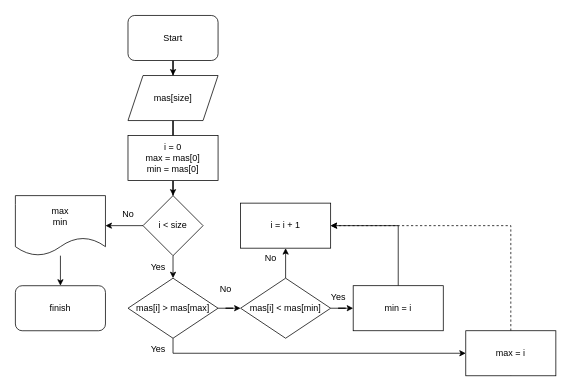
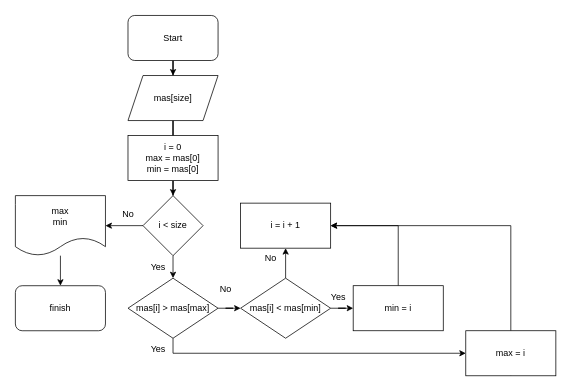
  <mxCell id="0" />
  <mxCell id="1" parent="0" />
  <mxCell id="2" value="" style="edgeStyle=orthogonalEdgeStyle;rounded=0;orthogonalLoop=1;jettySize=auto;html=1;" edge="1" parent="1" source="3" target="5"><mxGeometry relative="1" as="geometry" /></mxCell>
  <mxCell id="3" value="Start" style="rounded=1;whiteSpace=wrap;html=1;" vertex="1" parent="1"><mxGeometry x="170" y="20" width="120" height="60" as="geometry" /></mxCell>
  <mxCell id="4" value="" style="edgeStyle=orthogonalEdgeStyle;rounded=0;orthogonalLoop=1;jettySize=auto;html=1;endArrow=none;" edge="1" parent="1" source="5" target="10"><mxGeometry relative="1" as="geometry" /></mxCell>
  <mxCell id="5" value="mas[size]" style="shape=parallelogram;perimeter=parallelogramPerimeter;whiteSpace=wrap;html=1;fixedSize=1;" vertex="1" parent="1"><mxGeometry x="170" y="100" width="120" height="60" as="geometry" /></mxCell>
  <mxCell id="6" value="" style="edgeStyle=orthogonalEdgeStyle;rounded=0;orthogonalLoop=1;jettySize=auto;html=1;" edge="1" parent="1" source="8" target="17"><mxGeometry relative="1" as="geometry" /></mxCell>
  <mxCell id="7" style="edgeStyle=orthogonalEdgeStyle;rounded=0;orthogonalLoop=1;jettySize=auto;html=1;exitX=0.5;exitY=1;exitDx=0;exitDy=0;entryX=0;entryY=0.5;entryDx=0;entryDy=0;" edge="1" parent="1" source="8" target="13"><mxGeometry relative="1" as="geometry" /></mxCell>
  <mxCell id="8" value="mas[i] &amp;gt; mas[max]" style="rhombus;whiteSpace=wrap;html=1;" vertex="1" parent="1"><mxGeometry x="170" y="370" width="120" height="80" as="geometry" /></mxCell>
  <mxCell id="9" value="" style="edgeStyle=orthogonalEdgeStyle;rounded=0;orthogonalLoop=1;jettySize=auto;html=1;" edge="1" parent="1" source="10" target="26"><mxGeometry relative="1" as="geometry" /></mxCell>
  <mxCell id="10" value="i = 0&lt;br&gt;max = mas[0]&lt;br&gt;min = mas[0]" style="rounded=0;whiteSpace=wrap;html=1;" vertex="1" parent="1"><mxGeometry x="170" y="180" width="120" height="60" as="geometry" /></mxCell>
- <mxCell id="11" style="edgeStyle=orthogonalEdgeStyle;rounded=0;orthogonalLoop=1;jettySize=auto;html=1;exitX=0.5;exitY=0;exitDx=0;exitDy=0;entryX=1;entryY=0.5;entryDx=0;entryDy=0;dashed=1;" edge="1" parent="1" source="13" target="21"><mxGeometry relative="1" as="geometry" /></mxCell>
+ <mxCell id="11" style="edgeStyle=orthogonalEdgeStyle;rounded=0;orthogonalLoop=1;jettySize=auto;html=1;exitX=0.5;exitY=0;exitDx=0;exitDy=0;entryX=1;entryY=0.5;entryDx=0;entryDy=0;" edge="1" parent="1" source="13" target="21"><mxGeometry relative="1" as="geometry" /></mxCell>
  <mxCell id="12" style="edgeStyle=orthogonalEdgeStyle;rounded=0;orthogonalLoop=1;jettySize=auto;html=1;exitX=0.5;exitY=1;exitDx=0;exitDy=0;" edge="1" parent="1" source="13"><mxGeometry relative="1" as="geometry"><mxPoint x="680" y="490" as="targetPoint" /></mxGeometry></mxCell>
  <mxCell id="13" value="max = i" style="whiteSpace=wrap;html=1;" vertex="1" parent="1"><mxGeometry x="620" y="440" width="120" height="60" as="geometry" /></mxCell>
  <mxCell id="14" value="Yes" style="text;html=1;align=center;verticalAlign=middle;resizable=0;points=[];autosize=1;strokeColor=none;fillColor=none;" vertex="1" parent="1"><mxGeometry x="190" y="450" width="40" height="30" as="geometry" /></mxCell>
  <mxCell id="15" value="" style="edgeStyle=orthogonalEdgeStyle;rounded=0;orthogonalLoop=1;jettySize=auto;html=1;" edge="1" parent="1" source="17" target="19"><mxGeometry relative="1" as="geometry" /></mxCell>
  <mxCell id="16" value="" style="edgeStyle=orthogonalEdgeStyle;rounded=0;orthogonalLoop=1;jettySize=auto;html=1;" edge="1" parent="1" source="17" target="21"><mxGeometry relative="1" as="geometry" /></mxCell>
  <mxCell id="17" value="mas[i] &amp;lt; mas[min]" style="rhombus;whiteSpace=wrap;html=1;" vertex="1" parent="1"><mxGeometry x="320" y="370" width="120" height="80" as="geometry" /></mxCell>
  <mxCell id="18" style="edgeStyle=orthogonalEdgeStyle;rounded=0;orthogonalLoop=1;jettySize=auto;html=1;exitX=0.5;exitY=0;exitDx=0;exitDy=0;entryX=1;entryY=0.5;entryDx=0;entryDy=0;" edge="1" parent="1" source="19" target="21"><mxGeometry relative="1" as="geometry" /></mxCell>
  <mxCell id="19" value="min = i" style="whiteSpace=wrap;html=1;" vertex="1" parent="1"><mxGeometry x="470" y="380" width="120" height="60" as="geometry" /></mxCell>
  <mxCell id="20" value="No" style="text;html=1;align=center;verticalAlign=middle;resizable=0;points=[];autosize=1;strokeColor=none;fillColor=none;" vertex="1" parent="1"><mxGeometry x="280" y="370" width="40" height="30" as="geometry" /></mxCell>
  <mxCell id="21" value="i = i + 1" style="whiteSpace=wrap;html=1;" vertex="1" parent="1"><mxGeometry x="320" y="270" width="120" height="60" as="geometry" /></mxCell>
  <mxCell id="22" value="Yes" style="text;html=1;align=center;verticalAlign=middle;resizable=0;points=[];autosize=1;strokeColor=none;fillColor=none;" vertex="1" parent="1"><mxGeometry x="430" y="380" width="40" height="30" as="geometry" /></mxCell>
  <mxCell id="23" value="No" style="text;html=1;align=center;verticalAlign=middle;resizable=0;points=[];autosize=1;strokeColor=none;fillColor=none;" vertex="1" parent="1"><mxGeometry x="340" y="328" width="40" height="30" as="geometry" /></mxCell>
  <mxCell id="24" value="" style="edgeStyle=orthogonalEdgeStyle;rounded=0;orthogonalLoop=1;jettySize=auto;html=1;" edge="1" parent="1" source="26" target="28"><mxGeometry relative="1" as="geometry" /></mxCell>
  <mxCell id="25" style="edgeStyle=orthogonalEdgeStyle;rounded=0;orthogonalLoop=1;jettySize=auto;html=1;exitX=0.5;exitY=1;exitDx=0;exitDy=0;entryX=0.5;entryY=0;entryDx=0;entryDy=0;" edge="1" parent="1" source="26" target="8"><mxGeometry relative="1" as="geometry" /></mxCell>
  <mxCell id="26" value="i &amp;lt; size" style="rhombus;whiteSpace=wrap;html=1;" vertex="1" parent="1"><mxGeometry x="190" y="260" width="80" height="80" as="geometry" /></mxCell>
  <mxCell id="27" value="" style="edgeStyle=orthogonalEdgeStyle;rounded=0;orthogonalLoop=1;jettySize=auto;html=1;" edge="1" parent="1" source="28" target="32"><mxGeometry relative="1" as="geometry" /></mxCell>
  <mxCell id="28" value="max&lt;br&gt;min" style="shape=document;whiteSpace=wrap;html=1;boundedLbl=1;" vertex="1" parent="1"><mxGeometry x="20" y="260" width="120" height="80" as="geometry" /></mxCell>
  <mxCell id="29" value="No" style="text;html=1;align=center;verticalAlign=middle;resizable=0;points=[];autosize=1;strokeColor=none;fillColor=none;" vertex="1" parent="1"><mxGeometry x="150" y="270" width="40" height="30" as="geometry" /></mxCell>
  <mxCell id="30" value="Yes" style="text;html=1;align=center;verticalAlign=middle;resizable=0;points=[];autosize=1;strokeColor=none;fillColor=none;" vertex="1" parent="1"><mxGeometry x="190" y="340" width="40" height="30" as="geometry" /></mxCell>
  <mxCell id="31" style="edgeStyle=orthogonalEdgeStyle;rounded=0;orthogonalLoop=1;jettySize=auto;html=1;exitX=0.5;exitY=1;exitDx=0;exitDy=0;" edge="1" parent="1" source="17" target="17"><mxGeometry relative="1" as="geometry" /></mxCell>
  <mxCell id="32" value="finish" style="rounded=1;whiteSpace=wrap;html=1;" vertex="1" parent="1"><mxGeometry x="20" y="380" width="120" height="60" as="geometry" /></mxCell>
